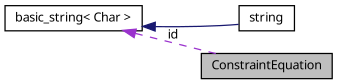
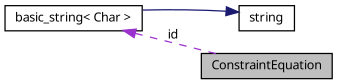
  digraph {
    fontname="Noto Sans"
    rankdir=LR
    node [color=black fontname="Noto Sans" fontsize=10 shape=record]
    edge [dir=back fontname="Noto Sans" fontsize=10 labelfontname=Helvetica labelfontsize=10]
    n1 [fillcolor=grey75 fontcolor=black height=0.2 label=ConstraintEquation style=filled width=0.4]
    n2 [height=0.2 label=string width=0.4]
    n3 [height=0.2 label="basic_string\< Char \>" width=0.4]
    n3 -> n1 [color=darkorchid3 label=" id" style=dashed]
-   n3 -> n2 [color=midnightblue style=solid]
+   n2 -> n3 [color=midnightblue style=solid]
  }
